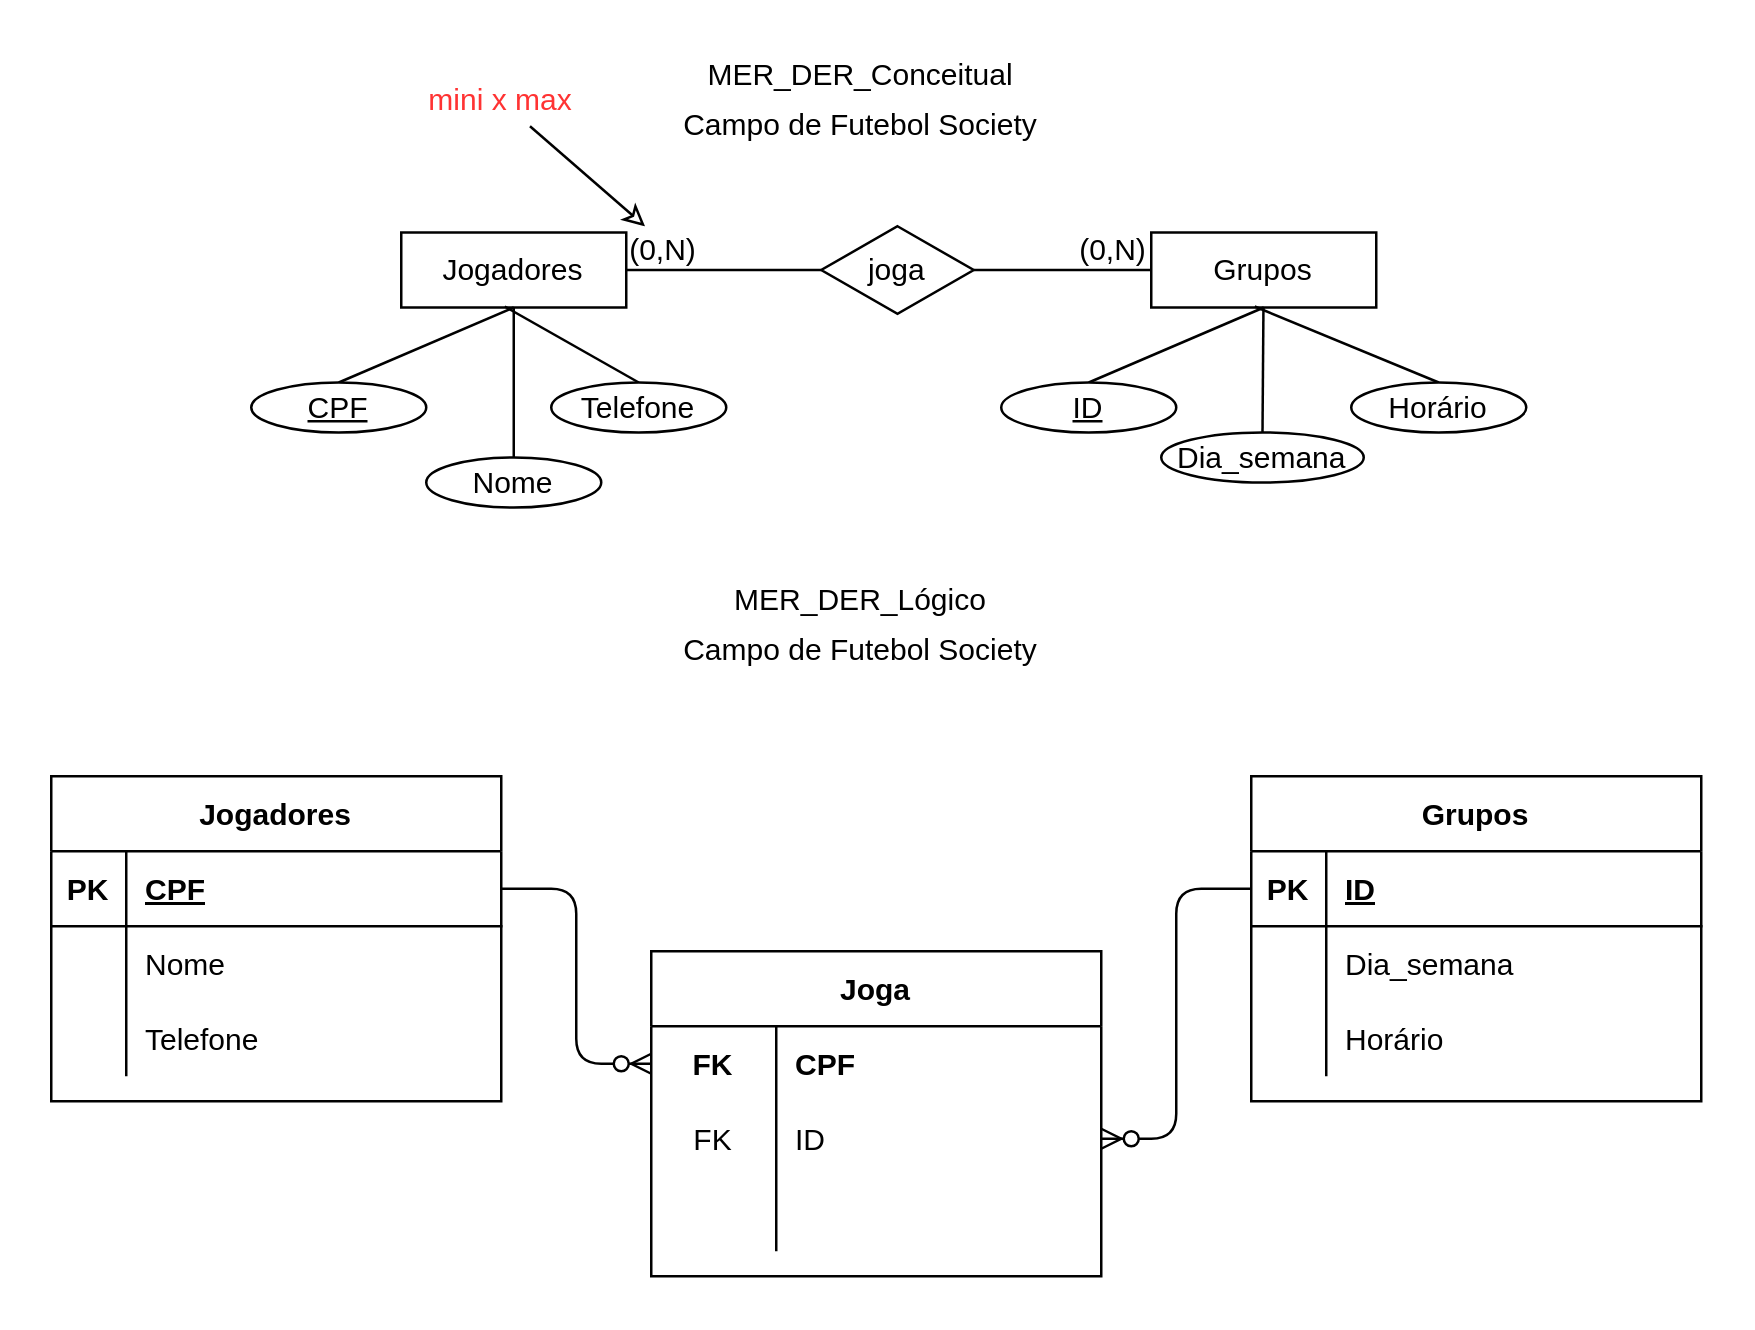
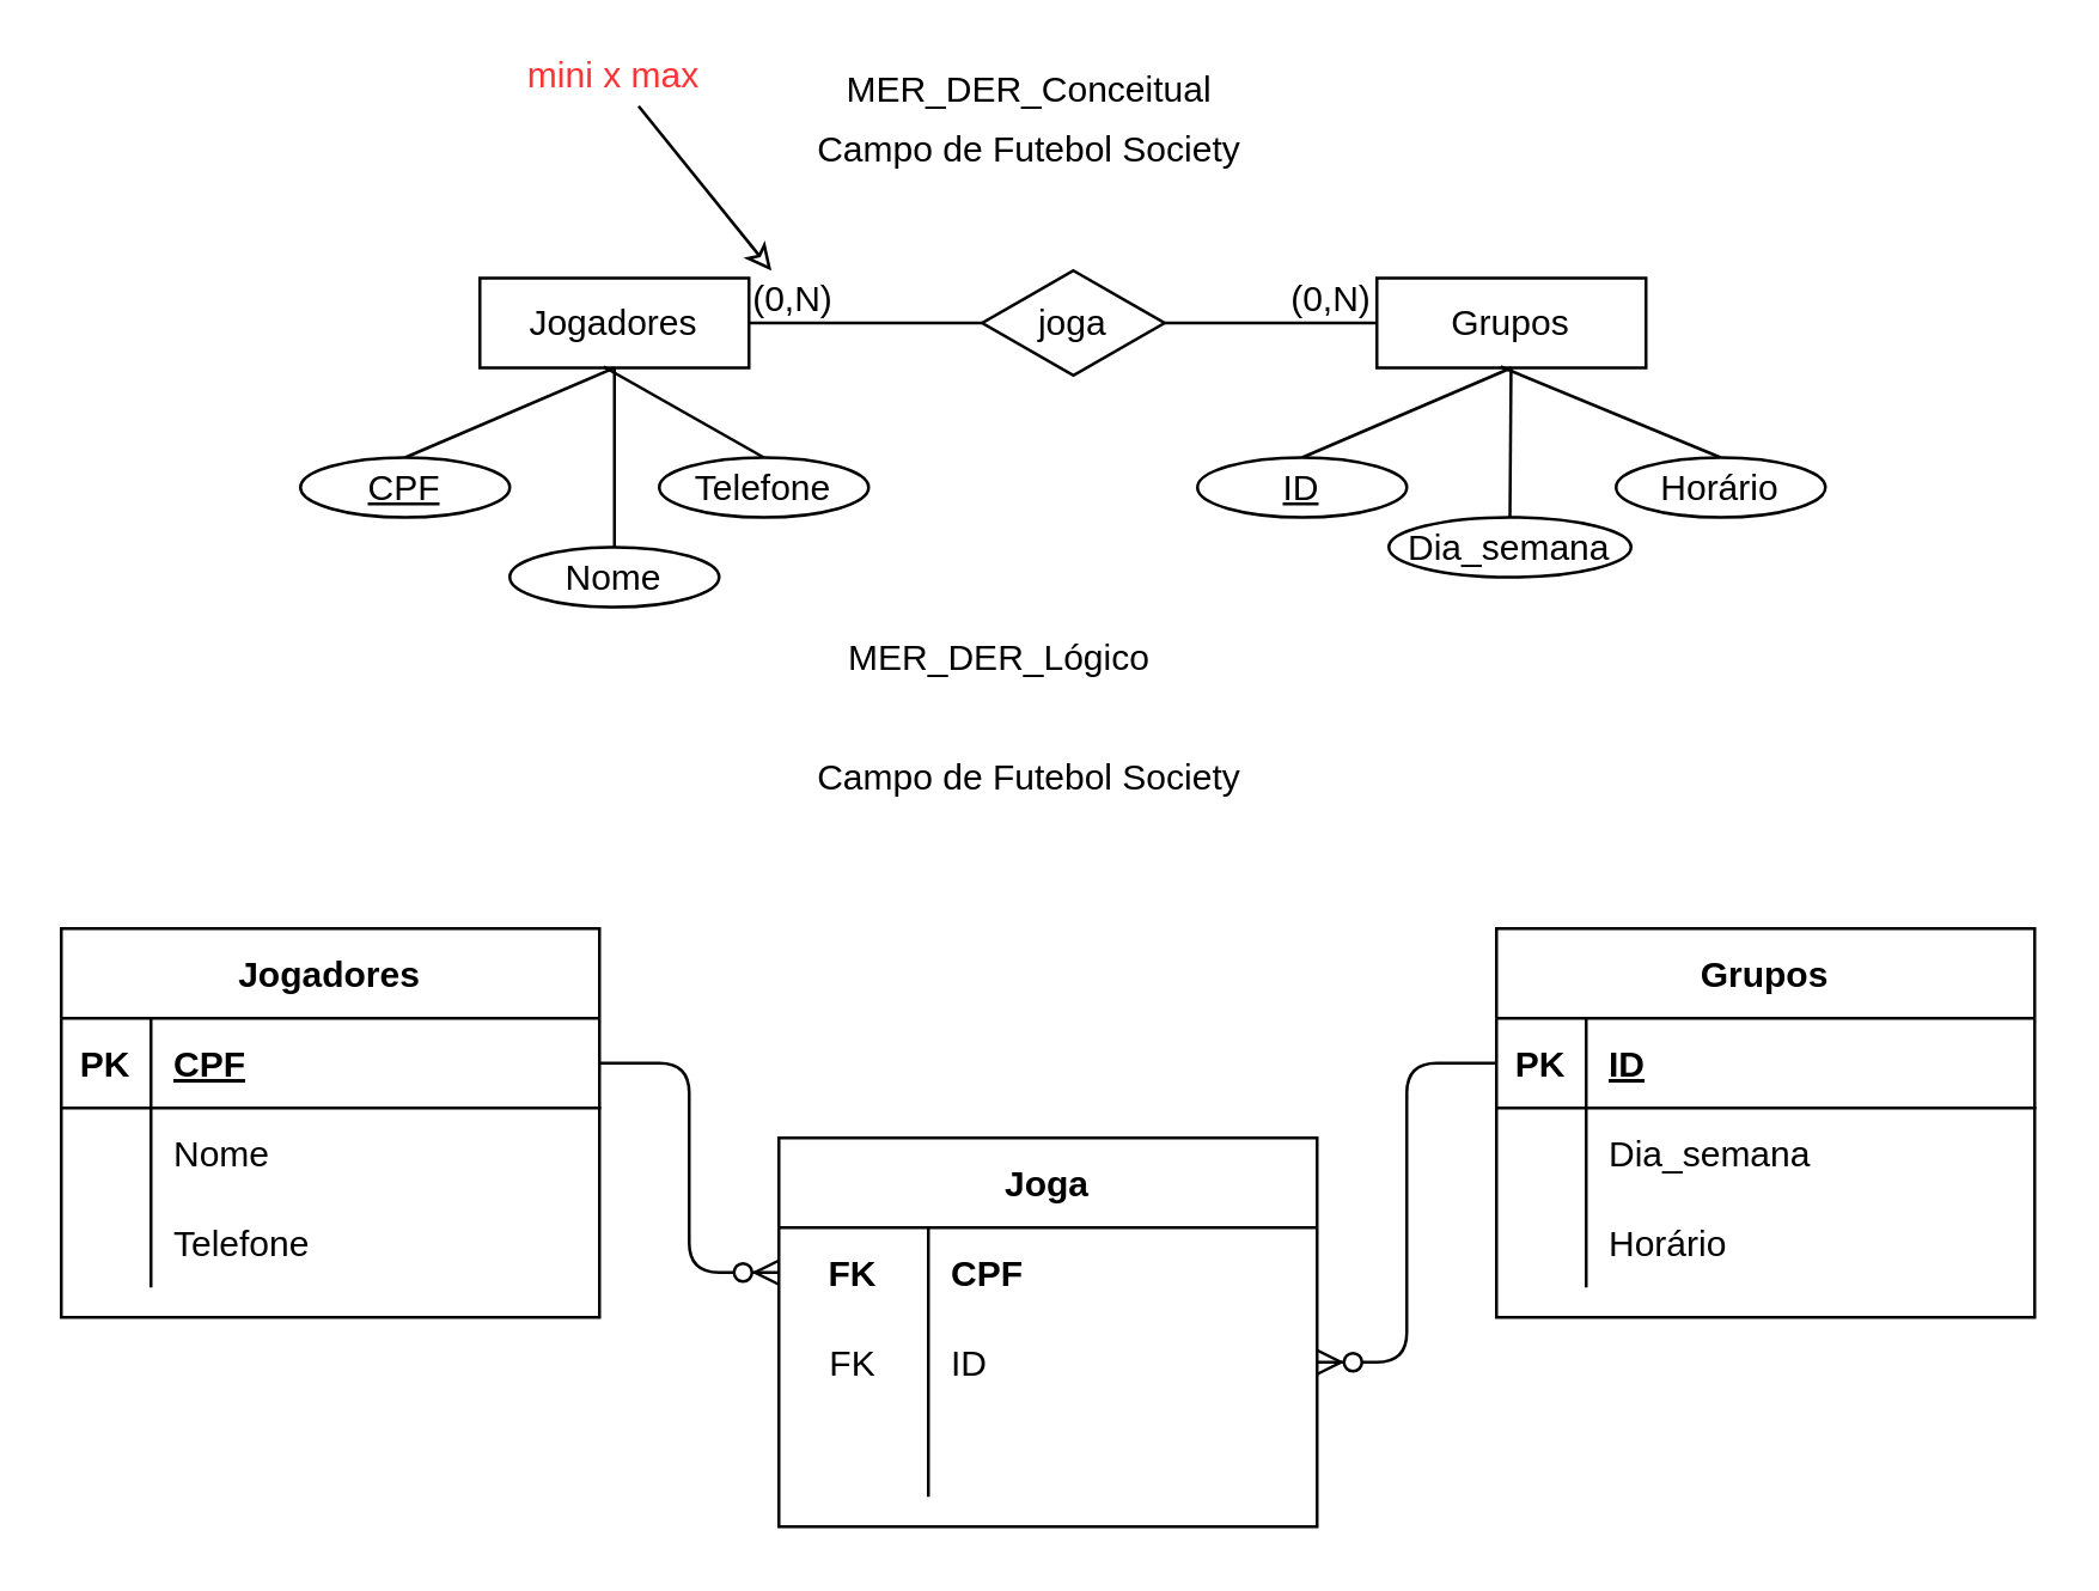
  <mxCell id="0" />
  <mxCell id="1" parent="0" />
  <mxCell id="2" value="Jogadores" style="rounded=0;whiteSpace=wrap;html=1;" vertex="1" parent="1"><mxGeometry x="160" y="92.5" width="90" height="30" as="geometry" /></mxCell>
  <mxCell id="3" value="MER_DER_Conceitual" style="text;html=1;strokeColor=none;fillColor=none;align=center;verticalAlign=middle;whiteSpace=wrap;rounded=0;" vertex="1" parent="1"><mxGeometry x="279" y="20" width="130" height="20" as="geometry" /></mxCell>
  <mxCell id="4" value="Campo de Futebol Society" style="text;html=1;strokeColor=none;fillColor=none;align=center;verticalAlign=middle;whiteSpace=wrap;rounded=0;" vertex="1" parent="1"><mxGeometry x="254" y="40" width="180" height="20" as="geometry" /></mxCell>
  <mxCell id="5" style="rounded=0;orthogonalLoop=1;jettySize=auto;html=1;exitX=0.5;exitY=0;exitDx=0;exitDy=0;entryX=0.5;entryY=1;entryDx=0;entryDy=0;endArrow=none;endFill=0;" edge="1" parent="1" source="6" target="2"><mxGeometry relative="1" as="geometry" /></mxCell>
  <mxCell id="6" value="CPF" style="ellipse;whiteSpace=wrap;html=1;fontStyle=4" vertex="1" parent="1"><mxGeometry x="100" y="152.5" width="70" height="20" as="geometry" /></mxCell>
  <mxCell id="7" style="edgeStyle=none;rounded=0;orthogonalLoop=1;jettySize=auto;html=1;exitX=0.5;exitY=0;exitDx=0;exitDy=0;endArrow=none;endFill=0;" edge="1" parent="1" source="8" target="2"><mxGeometry relative="1" as="geometry" /></mxCell>
  <mxCell id="8" value="Nome" style="ellipse;whiteSpace=wrap;html=1;" vertex="1" parent="1"><mxGeometry x="170" y="182.5" width="70" height="20" as="geometry" /></mxCell>
  <mxCell id="9" style="edgeStyle=none;rounded=0;orthogonalLoop=1;jettySize=auto;html=1;exitX=0.5;exitY=0;exitDx=0;exitDy=0;entryX=0.46;entryY=0.987;entryDx=0;entryDy=0;entryPerimeter=0;endArrow=none;endFill=0;" edge="1" parent="1" source="10" target="2"><mxGeometry relative="1" as="geometry" /></mxCell>
  <mxCell id="10" value="Telefone" style="ellipse;whiteSpace=wrap;html=1;" vertex="1" parent="1"><mxGeometry x="220" y="152.5" width="70" height="20" as="geometry" /></mxCell>
  <mxCell id="11" value="Grupos" style="rounded=0;whiteSpace=wrap;html=1;" vertex="1" parent="1"><mxGeometry x="460" y="92.5" width="90" height="30" as="geometry" /></mxCell>
  <mxCell id="12" style="rounded=0;orthogonalLoop=1;jettySize=auto;html=1;exitX=0.5;exitY=0;exitDx=0;exitDy=0;entryX=0.5;entryY=1;entryDx=0;entryDy=0;endArrow=none;endFill=0;" edge="1" source="13" target="11" parent="1"><mxGeometry relative="1" as="geometry" /></mxCell>
  <mxCell id="13" value="ID" style="ellipse;whiteSpace=wrap;html=1;fontStyle=4" vertex="1" parent="1"><mxGeometry x="400" y="152.5" width="70" height="20" as="geometry" /></mxCell>
  <mxCell id="14" style="edgeStyle=none;rounded=0;orthogonalLoop=1;jettySize=auto;html=1;exitX=0.5;exitY=0;exitDx=0;exitDy=0;endArrow=none;endFill=0;" edge="1" source="15" target="11" parent="1"><mxGeometry relative="1" as="geometry" /></mxCell>
  <mxCell id="15" value="Dia_semana" style="ellipse;whiteSpace=wrap;html=1;" vertex="1" parent="1"><mxGeometry x="464" y="172.5" width="81" height="20" as="geometry" /></mxCell>
  <mxCell id="16" style="edgeStyle=none;rounded=0;orthogonalLoop=1;jettySize=auto;html=1;exitX=0.5;exitY=0;exitDx=0;exitDy=0;entryX=0.46;entryY=0.987;entryDx=0;entryDy=0;entryPerimeter=0;endArrow=none;endFill=0;" edge="1" source="17" target="11" parent="1"><mxGeometry relative="1" as="geometry" /></mxCell>
  <mxCell id="17" value="Horário" style="ellipse;whiteSpace=wrap;html=1;" vertex="1" parent="1"><mxGeometry x="540" y="152.5" width="70" height="20" as="geometry" /></mxCell>
  <mxCell id="18" style="edgeStyle=none;rounded=0;orthogonalLoop=1;jettySize=auto;html=1;exitX=1;exitY=0.5;exitDx=0;exitDy=0;entryX=0;entryY=0.5;entryDx=0;entryDy=0;endArrow=none;endFill=0;" edge="1" parent="1" source="20" target="11"><mxGeometry relative="1" as="geometry" /></mxCell>
  <mxCell id="19" style="edgeStyle=none;rounded=0;orthogonalLoop=1;jettySize=auto;html=1;exitX=0;exitY=0.5;exitDx=0;exitDy=0;entryX=1;entryY=0.5;entryDx=0;entryDy=0;endArrow=none;endFill=0;" edge="1" parent="1" source="20" target="2"><mxGeometry relative="1" as="geometry" /></mxCell>
  <mxCell id="20" value="joga" style="rhombus;whiteSpace=wrap;html=1;" vertex="1" parent="1"><mxGeometry x="328" y="90" width="61" height="35" as="geometry" /></mxCell>
  <mxCell id="21" value="" style="edgeStyle=none;rounded=0;orthogonalLoop=1;jettySize=auto;html=1;endArrow=none;endFill=0;" edge="1" parent="1" target="2"><mxGeometry relative="1" as="geometry"><mxPoint x="250" y="101.364" as="sourcePoint" /></mxGeometry></mxCell>
  <mxCell id="22" value="(0,N)" style="text;html=1;strokeColor=none;fillColor=none;align=center;verticalAlign=middle;whiteSpace=wrap;rounded=0;" vertex="1" parent="1"><mxGeometry x="430" y="90" width="30" height="20" as="geometry" /></mxCell>
  <mxCell id="23" value="Jogadores" style="shape=table;startSize=30;container=1;collapsible=1;childLayout=tableLayout;fixedRows=1;rowLines=0;fontStyle=1;align=center;resizeLast=1;" vertex="1" parent="1"><mxGeometry x="20" y="310" width="180" height="130" as="geometry" /></mxCell>
  <mxCell id="24" value="" style="shape=partialRectangle;collapsible=0;dropTarget=0;pointerEvents=0;fillColor=none;top=0;left=0;bottom=1;right=0;points=[[0,0.5],[1,0.5]];portConstraint=eastwest;" vertex="1" parent="23"><mxGeometry y="30" width="180" height="30" as="geometry" /></mxCell>
  <mxCell id="25" value="PK" style="shape=partialRectangle;connectable=0;fillColor=none;top=0;left=0;bottom=0;right=0;fontStyle=1;overflow=hidden;" vertex="1" parent="24"><mxGeometry width="30" height="30" as="geometry" /></mxCell>
  <mxCell id="26" value="CPF" style="shape=partialRectangle;connectable=0;fillColor=none;top=0;left=0;bottom=0;right=0;align=left;spacingLeft=6;fontStyle=5;overflow=hidden;" vertex="1" parent="24"><mxGeometry x="30" width="150" height="30" as="geometry" /></mxCell>
  <mxCell id="27" value="" style="shape=partialRectangle;collapsible=0;dropTarget=0;pointerEvents=0;fillColor=none;top=0;left=0;bottom=0;right=0;points=[[0,0.5],[1,0.5]];portConstraint=eastwest;" vertex="1" parent="23"><mxGeometry y="60" width="180" height="30" as="geometry" /></mxCell>
  <mxCell id="28" value="" style="shape=partialRectangle;connectable=0;fillColor=none;top=0;left=0;bottom=0;right=0;editable=1;overflow=hidden;" vertex="1" parent="27"><mxGeometry width="30" height="30" as="geometry" /></mxCell>
  <mxCell id="29" value="Nome" style="shape=partialRectangle;connectable=0;fillColor=none;top=0;left=0;bottom=0;right=0;align=left;spacingLeft=6;overflow=hidden;" vertex="1" parent="27"><mxGeometry x="30" width="150" height="30" as="geometry" /></mxCell>
  <mxCell id="30" value="" style="shape=partialRectangle;collapsible=0;dropTarget=0;pointerEvents=0;fillColor=none;top=0;left=0;bottom=0;right=0;points=[[0,0.5],[1,0.5]];portConstraint=eastwest;" vertex="1" parent="23"><mxGeometry y="90" width="180" height="30" as="geometry" /></mxCell>
  <mxCell id="31" value="" style="shape=partialRectangle;connectable=0;fillColor=none;top=0;left=0;bottom=0;right=0;editable=1;overflow=hidden;" vertex="1" parent="30"><mxGeometry width="30" height="30" as="geometry" /></mxCell>
  <mxCell id="32" value="Telefone" style="shape=partialRectangle;connectable=0;fillColor=none;top=0;left=0;bottom=0;right=0;align=left;spacingLeft=6;overflow=hidden;" vertex="1" parent="30"><mxGeometry x="30" width="150" height="30" as="geometry" /></mxCell>
- <mxCell id="33" value="MER_DER_Lógico" style="text;html=1;strokeColor=none;fillColor=none;align=center;verticalAlign=middle;whiteSpace=wrap;rounded=0;" vertex="1" parent="1"><mxGeometry x="279" y="230" width="130" height="20" as="geometry" /></mxCell>
+ <mxCell id="33" value="MER_DER_Lógico" style="text;html=1;strokeColor=none;fillColor=none;align=center;verticalAlign=middle;whiteSpace=wrap;rounded=0;" vertex="1" parent="1"><mxGeometry x="269" y="210" width="130" height="20" as="geometry" /></mxCell>
  <mxCell id="34" value="Campo de Futebol Society" style="text;html=1;strokeColor=none;fillColor=none;align=center;verticalAlign=middle;whiteSpace=wrap;rounded=0;" vertex="1" parent="1"><mxGeometry x="254" y="250" width="180" height="20" as="geometry" /></mxCell>
  <mxCell id="35" value="Grupos" style="shape=table;startSize=30;container=1;collapsible=1;childLayout=tableLayout;fixedRows=1;rowLines=0;fontStyle=1;align=center;resizeLast=1;" vertex="1" parent="1"><mxGeometry x="500" y="310" width="180" height="130" as="geometry" /></mxCell>
  <mxCell id="36" value="" style="shape=partialRectangle;collapsible=0;dropTarget=0;pointerEvents=0;fillColor=none;top=0;left=0;bottom=1;right=0;points=[[0,0.5],[1,0.5]];portConstraint=eastwest;" vertex="1" parent="35"><mxGeometry y="30" width="180" height="30" as="geometry" /></mxCell>
  <mxCell id="37" value="PK" style="shape=partialRectangle;connectable=0;fillColor=none;top=0;left=0;bottom=0;right=0;fontStyle=1;overflow=hidden;" vertex="1" parent="36"><mxGeometry width="30" height="30" as="geometry" /></mxCell>
  <mxCell id="38" value="ID" style="shape=partialRectangle;connectable=0;fillColor=none;top=0;left=0;bottom=0;right=0;align=left;spacingLeft=6;fontStyle=5;overflow=hidden;" vertex="1" parent="36"><mxGeometry x="30" width="150" height="30" as="geometry" /></mxCell>
  <mxCell id="39" value="" style="shape=partialRectangle;collapsible=0;dropTarget=0;pointerEvents=0;fillColor=none;top=0;left=0;bottom=0;right=0;points=[[0,0.5],[1,0.5]];portConstraint=eastwest;" vertex="1" parent="35"><mxGeometry y="60" width="180" height="30" as="geometry" /></mxCell>
  <mxCell id="40" value="" style="shape=partialRectangle;connectable=0;fillColor=none;top=0;left=0;bottom=0;right=0;editable=1;overflow=hidden;" vertex="1" parent="39"><mxGeometry width="30" height="30" as="geometry" /></mxCell>
  <mxCell id="41" value="Dia_semana" style="shape=partialRectangle;connectable=0;fillColor=none;top=0;left=0;bottom=0;right=0;align=left;spacingLeft=6;overflow=hidden;" vertex="1" parent="39"><mxGeometry x="30" width="150" height="30" as="geometry" /></mxCell>
  <mxCell id="42" value="" style="shape=partialRectangle;collapsible=0;dropTarget=0;pointerEvents=0;fillColor=none;top=0;left=0;bottom=0;right=0;points=[[0,0.5],[1,0.5]];portConstraint=eastwest;" vertex="1" parent="35"><mxGeometry y="90" width="180" height="30" as="geometry" /></mxCell>
  <mxCell id="43" value="" style="shape=partialRectangle;connectable=0;fillColor=none;top=0;left=0;bottom=0;right=0;editable=1;overflow=hidden;" vertex="1" parent="42"><mxGeometry width="30" height="30" as="geometry" /></mxCell>
  <mxCell id="44" value="Horário" style="shape=partialRectangle;connectable=0;fillColor=none;top=0;left=0;bottom=0;right=0;align=left;spacingLeft=6;overflow=hidden;" vertex="1" parent="42"><mxGeometry x="30" width="150" height="30" as="geometry" /></mxCell>
  <mxCell id="45" value="Joga" style="shape=table;startSize=30;container=1;collapsible=1;childLayout=tableLayout;fixedRows=1;rowLines=0;fontStyle=1;align=center;resizeLast=1;" vertex="1" parent="1"><mxGeometry x="260" y="380" width="180" height="130" as="geometry" /></mxCell>
  <mxCell id="46" value="" style="shape=partialRectangle;collapsible=0;dropTarget=0;pointerEvents=0;fillColor=none;top=0;left=0;bottom=0;right=0;points=[[0,0.5],[1,0.5]];portConstraint=eastwest;" vertex="1" parent="45"><mxGeometry y="30" width="180" height="30" as="geometry" /></mxCell>
  <mxCell id="47" value="FK" style="shape=partialRectangle;connectable=0;fillColor=none;top=0;left=0;bottom=0;right=0;fontStyle=1;overflow=hidden;" vertex="1" parent="46"><mxGeometry width="50" height="30" as="geometry" /></mxCell>
  <mxCell id="48" value="CPF" style="shape=partialRectangle;connectable=0;fillColor=none;top=0;left=0;bottom=0;right=0;align=left;spacingLeft=6;fontStyle=1;overflow=hidden;" vertex="1" parent="46"><mxGeometry x="50" width="130" height="30" as="geometry" /></mxCell>
  <mxCell id="49" value="" style="shape=partialRectangle;collapsible=0;dropTarget=0;pointerEvents=0;fillColor=none;top=0;left=0;bottom=0;right=0;points=[[0,0.5],[1,0.5]];portConstraint=eastwest;" vertex="1" parent="45"><mxGeometry y="60" width="180" height="30" as="geometry" /></mxCell>
  <mxCell id="50" value="FK" style="shape=partialRectangle;connectable=0;fillColor=none;top=0;left=0;bottom=0;right=0;editable=1;overflow=hidden;" vertex="1" parent="49"><mxGeometry width="50" height="30" as="geometry" /></mxCell>
  <mxCell id="51" value="ID" style="shape=partialRectangle;connectable=0;fillColor=none;top=0;left=0;bottom=0;right=0;align=left;spacingLeft=6;overflow=hidden;" vertex="1" parent="49"><mxGeometry x="50" width="130" height="30" as="geometry" /></mxCell>
  <mxCell id="52" value="" style="shape=partialRectangle;collapsible=0;dropTarget=0;pointerEvents=0;fillColor=none;top=0;left=0;bottom=0;right=0;points=[[0,0.5],[1,0.5]];portConstraint=eastwest;" vertex="1" parent="45"><mxGeometry y="90" width="180" height="30" as="geometry" /></mxCell>
  <mxCell id="53" value="" style="shape=partialRectangle;connectable=0;fillColor=none;top=0;left=0;bottom=0;right=0;editable=1;overflow=hidden;" vertex="1" parent="52"><mxGeometry width="50" height="30" as="geometry" /></mxCell>
  <mxCell id="54" value="" style="shape=partialRectangle;connectable=0;fillColor=none;top=0;left=0;bottom=0;right=0;align=left;spacingLeft=6;overflow=hidden;" vertex="1" parent="52"><mxGeometry x="50" width="130" height="30" as="geometry" /></mxCell>
  <mxCell id="55" value="" style="edgeStyle=entityRelationEdgeStyle;fontSize=12;html=1;endArrow=ERzeroToMany;endFill=1;exitX=1;exitY=0.5;exitDx=0;exitDy=0;entryX=0;entryY=0.5;entryDx=0;entryDy=0;" edge="1" parent="1" source="24" target="46"><mxGeometry width="100" height="100" relative="1" as="geometry"><mxPoint x="250" y="480" as="sourcePoint" /><mxPoint x="350" y="380" as="targetPoint" /></mxGeometry></mxCell>
  <mxCell id="56" value="" style="edgeStyle=entityRelationEdgeStyle;fontSize=12;html=1;endArrow=ERzeroToMany;endFill=1;exitX=0;exitY=0.5;exitDx=0;exitDy=0;entryX=1;entryY=0.5;entryDx=0;entryDy=0;" edge="1" parent="1" source="36" target="49"><mxGeometry width="100" height="100" relative="1" as="geometry"><mxPoint x="200" y="365" as="sourcePoint" /><mxPoint x="240" y="435" as="targetPoint" /></mxGeometry></mxCell>
  <mxCell id="57" value="(0,N)" style="text;html=1;strokeColor=none;fillColor=none;align=center;verticalAlign=middle;whiteSpace=wrap;rounded=0;" vertex="1" parent="1"><mxGeometry x="250" y="90" width="30" height="20" as="geometry" /></mxCell>
  <mxCell id="58" style="edgeStyle=none;rounded=0;orthogonalLoop=1;jettySize=auto;html=1;fontColor=#FF3333;endArrow=classic;endFill=0;entryX=0.25;entryY=0;entryDx=0;entryDy=0;" edge="1" parent="1" source="59" target="57"><mxGeometry relative="1" as="geometry"><mxPoint x="260" y="80" as="targetPoint" /></mxGeometry></mxCell>
- <mxCell id="59" value="mini x max" style="text;html=1;strokeColor=none;fillColor=none;align=center;verticalAlign=middle;whiteSpace=wrap;rounded=0;fontColor=#FF3333;" vertex="1" parent="1"><mxGeometry x="160" y="30" width="80" height="20" as="geometry" /></mxCell>
+ <mxCell id="59" value="mini x max" style="text;html=1;strokeColor=none;fillColor=none;align=center;verticalAlign=middle;whiteSpace=wrap;rounded=0;fontColor=#FF3333;" vertex="1" parent="1"><mxGeometry x="165" y="15" width="80" height="20" as="geometry" /></mxCell>
